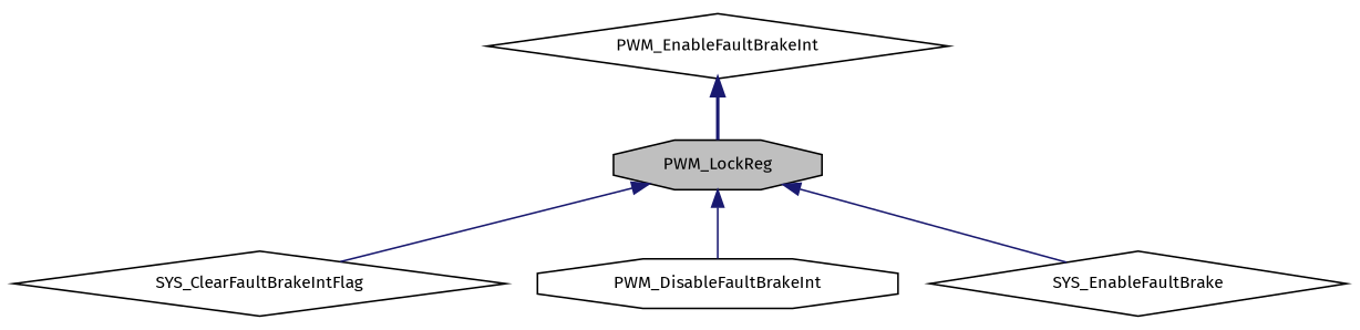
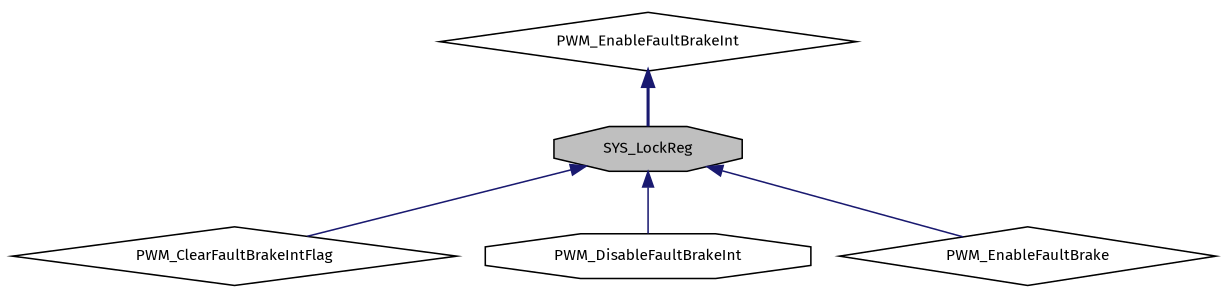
  digraph {
    fontname="Fira Sans"
    rankdir=TB
    node [color=black fillcolor=white fontname="Fira Sans" fontsize=10 shape=diamond style=filled]
    edge [color=midnightblue dir=back fontname="Fira Sans" fontsize=10 labelfontname=Helvetica labelfontsize=10 style=solid]
-   n1 [fillcolor=grey75 fontcolor=black height=0.2 label=PWM_LockReg shape=octagon width=0.4]
-   n2 [height=0.2 label=SYS_ClearFaultBrakeIntFlag width=0.4]
+   n1 [fillcolor=grey75 fontcolor=black height=0.2 label=SYS_LockReg shape=octagon width=0.4]
+   n2 [height=0.2 label=PWM_ClearFaultBrakeIntFlag width=0.4]
    n3 [height=0.2 label=PWM_DisableFaultBrakeInt shape=octagon width=0.4]
-   n4 [height=0.2 label=SYS_EnableFaultBrake width=0.4]
+   n4 [height=0.2 label=PWM_EnableFaultBrake width=0.4]
    n5 [height=0.2 label=PWM_EnableFaultBrakeInt width=0.4]
    n1 -> n2
    n1 -> n3
    n1 -> n4
    n5 -> n1 [style=bold]
  }
